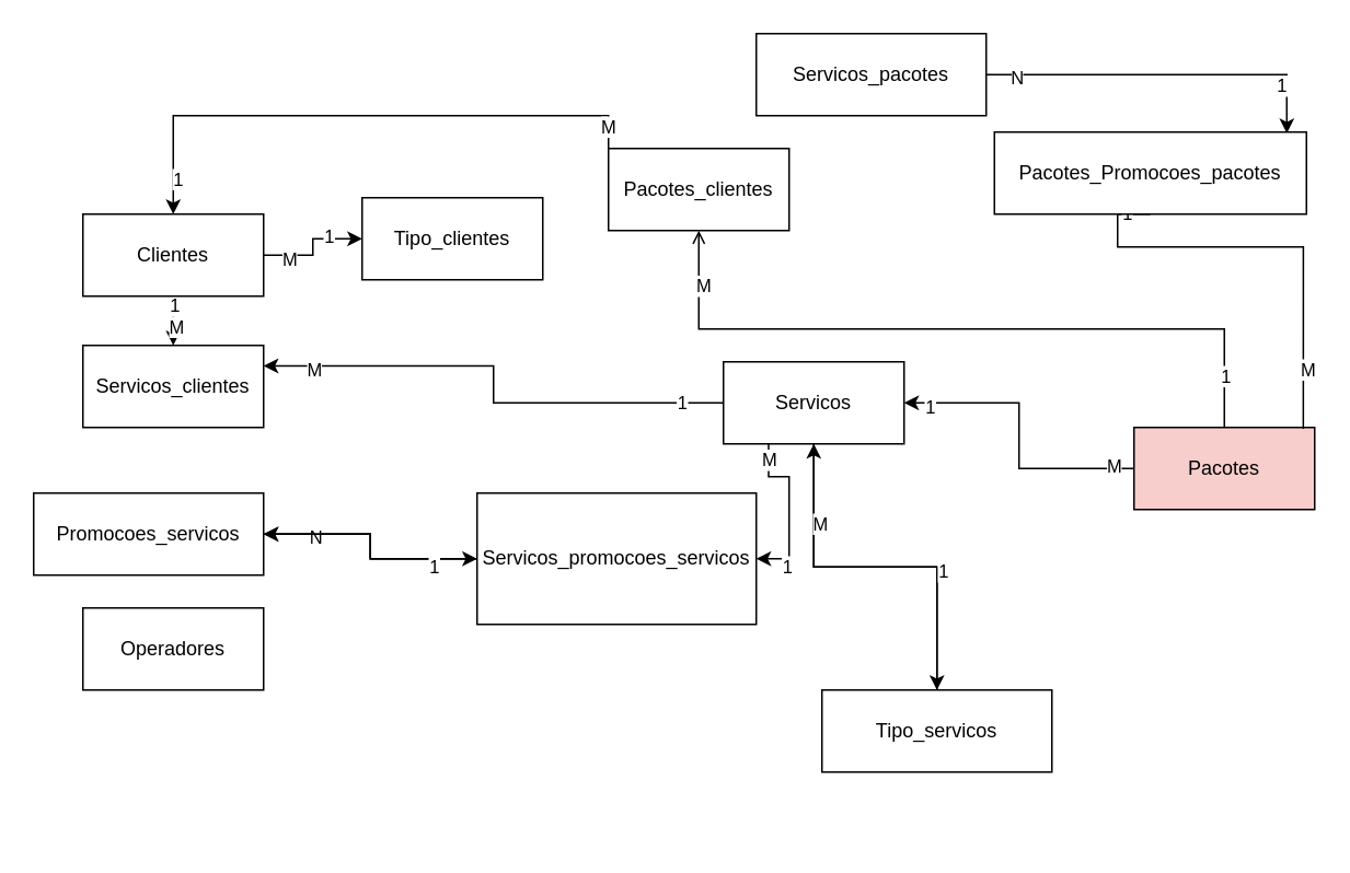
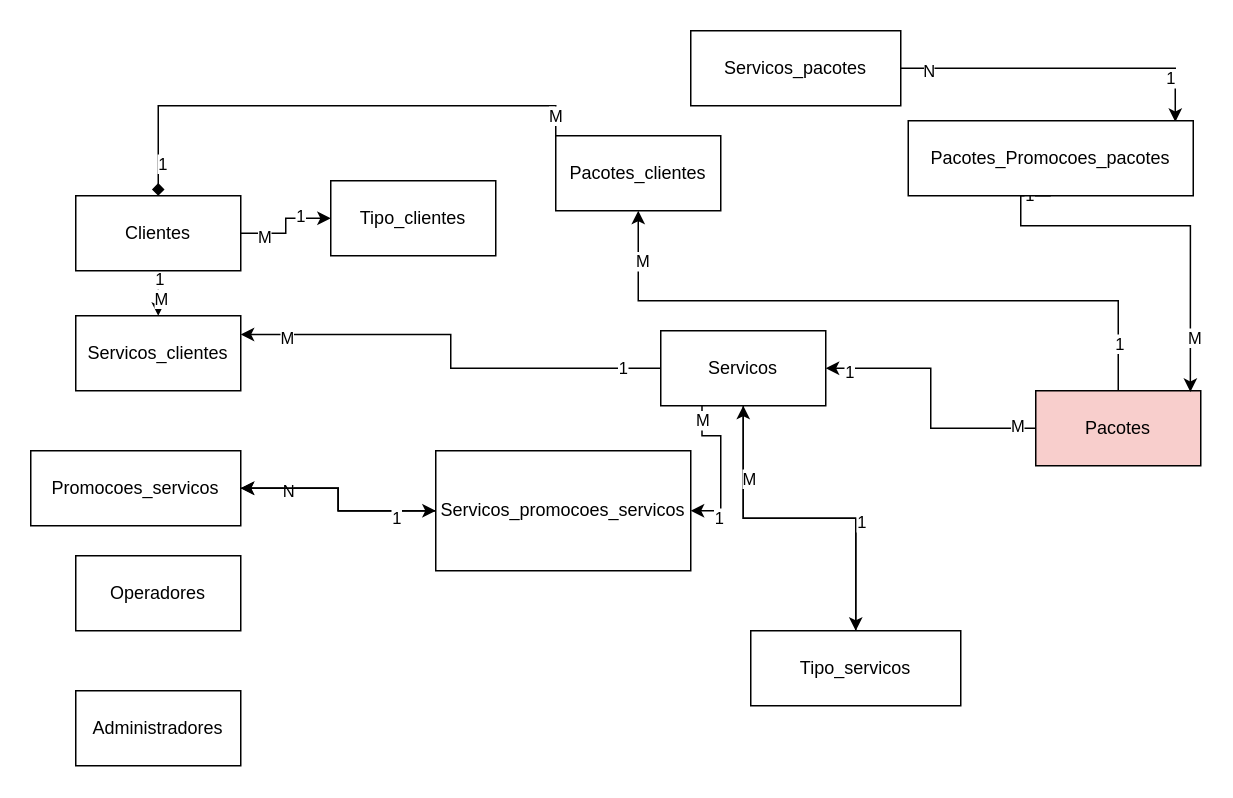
  <mxCell id="0" />
  <mxCell id="1" parent="0" />
  <mxCell id="2" value="Operadores" style="html=1;whiteSpace=wrap;" vertex="1" parent="1"><mxGeometry x="50" y="370" width="110" height="50" as="geometry" /></mxCell>
- <mxCell id="4" style="edgeStyle=orthogonalEdgeStyle;rounded=0;orthogonalLoop=1;jettySize=auto;html=1;exitX=0.5;exitY=0;exitDx=0;exitDy=0;entryX=0.5;entryY=1;entryDx=0;entryDy=0;endArrow=open;" edge="1" parent="1" source="10" target="39"><mxGeometry relative="1" as="geometry" /></mxCell>
+ <mxCell id="3" value="Administradores" style="html=1;whiteSpace=wrap;" vertex="1" parent="1"><mxGeometry x="50" y="460" width="110" height="50" as="geometry" /></mxCell>
+ <mxCell id="4" style="edgeStyle=orthogonalEdgeStyle;rounded=0;orthogonalLoop=1;jettySize=auto;html=1;exitX=0.5;exitY=0;exitDx=0;exitDy=0;entryX=0.5;entryY=1;entryDx=0;entryDy=0;" edge="1" parent="1" source="10" target="39"><mxGeometry relative="1" as="geometry" /></mxCell>
  <mxCell id="5" value="1" style="edgeLabel;html=1;align=center;verticalAlign=middle;resizable=0;points=[];" vertex="1" connectable="0" parent="4"><mxGeometry x="-0.849" relative="1" as="geometry"><mxPoint y="1" as="offset" /></mxGeometry></mxCell>
  <mxCell id="6" value="M" style="edgeLabel;html=1;align=center;verticalAlign=middle;resizable=0;points=[];" vertex="1" connectable="0" parent="4"><mxGeometry x="0.855" y="-2" relative="1" as="geometry"><mxPoint y="1" as="offset" /></mxGeometry></mxCell>
  <mxCell id="7" style="edgeStyle=orthogonalEdgeStyle;rounded=0;orthogonalLoop=1;jettySize=auto;html=1;exitX=0;exitY=0.5;exitDx=0;exitDy=0;entryX=1;entryY=0.5;entryDx=0;entryDy=0;" edge="1" parent="1" source="10" target="34"><mxGeometry relative="1" as="geometry" /></mxCell>
  <mxCell id="8" value="M" style="edgeLabel;html=1;align=center;verticalAlign=middle;resizable=0;points=[];" vertex="1" connectable="0" parent="7"><mxGeometry x="-0.855" y="-2" relative="1" as="geometry"><mxPoint as="offset" /></mxGeometry></mxCell>
  <mxCell id="9" value="1" style="edgeLabel;html=1;align=center;verticalAlign=middle;resizable=0;points=[];" vertex="1" connectable="0" parent="7"><mxGeometry x="0.83" y="2" relative="1" as="geometry"><mxPoint as="offset" /></mxGeometry></mxCell>
  <mxCell id="10" value="Pacotes" style="html=1;whiteSpace=wrap;fillColor=#f8cecc;" vertex="1" parent="1"><mxGeometry x="690" y="260" width="110" height="50" as="geometry" /></mxCell>
  <mxCell id="11" value="" style="edgeStyle=orthogonalEdgeStyle;rounded=0;orthogonalLoop=1;jettySize=auto;html=1;" edge="1" parent="1" source="12" target="34"><mxGeometry relative="1" as="geometry" /></mxCell>
  <mxCell id="12" value="Tipo_servicos" style="html=1;whiteSpace=wrap;" vertex="1" parent="1"><mxGeometry x="500" y="420" width="140" height="50" as="geometry" /></mxCell>
- <mxCell id="13" style="edgeStyle=orthogonalEdgeStyle;rounded=0;orthogonalLoop=1;jettySize=auto;html=1;exitX=0.5;exitY=1;exitDx=0;exitDy=0;entryX=0.937;entryY=0.016;entryDx=0;entryDy=0;entryPerimeter=0;endArrow=none;" edge="1" parent="1" source="46" target="10"><mxGeometry relative="1" as="geometry"><Array as="points"><mxPoint x="680" y="150" /><mxPoint x="793" y="150" /></Array></mxGeometry></mxCell>
+ <mxCell id="13" style="edgeStyle=orthogonalEdgeStyle;rounded=0;orthogonalLoop=1;jettySize=auto;html=1;exitX=0.5;exitY=1;exitDx=0;exitDy=0;entryX=0.937;entryY=0.016;entryDx=0;entryDy=0;entryPerimeter=0;" edge="1" parent="1" source="46" target="10"><mxGeometry relative="1" as="geometry"><Array as="points"><mxPoint x="680" y="150" /><mxPoint x="793" y="150" /></Array></mxGeometry></mxCell>
  <mxCell id="14" value="M" style="edgeLabel;html=1;align=center;verticalAlign=middle;resizable=0;points=[];" vertex="1" connectable="0" parent="13"><mxGeometry x="0.726" y="2" relative="1" as="geometry"><mxPoint as="offset" /></mxGeometry></mxCell>
  <mxCell id="15" value="1" style="edgeLabel;html=1;align=center;verticalAlign=middle;resizable=0;points=[];" vertex="1" connectable="0" parent="13"><mxGeometry x="-0.886" y="-1" relative="1" as="geometry"><mxPoint as="offset" /></mxGeometry></mxCell>
  <mxCell id="16" value="Servicos_pacotes" style="html=1;whiteSpace=wrap;" vertex="1" parent="1"><mxGeometry x="460" y="20" width="140" height="50" as="geometry" /></mxCell>
  <mxCell id="17" style="edgeStyle=orthogonalEdgeStyle;rounded=0;orthogonalLoop=1;jettySize=auto;html=1;exitX=1;exitY=0.5;exitDx=0;exitDy=0;" edge="1" parent="1" source="23" target="24"><mxGeometry relative="1" as="geometry" /></mxCell>
  <mxCell id="18" value="M" style="edgeLabel;html=1;align=center;verticalAlign=middle;resizable=0;points=[];" vertex="1" connectable="0" parent="17"><mxGeometry x="-0.564" y="-2" relative="1" as="geometry"><mxPoint as="offset" /></mxGeometry></mxCell>
  <mxCell id="19" value="1" style="edgeLabel;html=1;align=center;verticalAlign=middle;resizable=0;points=[];" vertex="1" connectable="0" parent="17"><mxGeometry x="0.406" y="2" relative="1" as="geometry"><mxPoint as="offset" /></mxGeometry></mxCell>
  <mxCell id="20" style="edgeStyle=orthogonalEdgeStyle;rounded=0;orthogonalLoop=1;jettySize=auto;html=1;exitX=0.5;exitY=1;exitDx=0;exitDy=0;entryX=0.5;entryY=0;entryDx=0;entryDy=0;" edge="1" parent="1" source="23" target="35"><mxGeometry relative="1" as="geometry" /></mxCell>
  <mxCell id="21" value="1" style="edgeLabel;html=1;align=center;verticalAlign=middle;resizable=0;points=[];" vertex="1" connectable="0" parent="20"><mxGeometry x="-0.676" relative="1" as="geometry"><mxPoint as="offset" /></mxGeometry></mxCell>
  <mxCell id="22" value="M" style="edgeLabel;html=1;align=center;verticalAlign=middle;resizable=0;points=[];" vertex="1" connectable="0" parent="20"><mxGeometry x="0.22" y="1" relative="1" as="geometry"><mxPoint as="offset" /></mxGeometry></mxCell>
  <mxCell id="23" value="Clientes" style="html=1;whiteSpace=wrap;" vertex="1" parent="1"><mxGeometry x="50" y="130" width="110" height="50" as="geometry" /></mxCell>
  <mxCell id="24" value="Tipo_clientes" style="html=1;whiteSpace=wrap;" vertex="1" parent="1"><mxGeometry x="220" y="120" width="110" height="50" as="geometry" /></mxCell>
  <mxCell id="25" style="edgeStyle=orthogonalEdgeStyle;rounded=0;orthogonalLoop=1;jettySize=auto;html=1;exitX=0;exitY=0.5;exitDx=0;exitDy=0;entryX=1;entryY=0.25;entryDx=0;entryDy=0;" edge="1" parent="1" source="34" target="35"><mxGeometry relative="1" as="geometry" /></mxCell>
  <mxCell id="26" value="1" style="edgeLabel;html=1;align=center;verticalAlign=middle;resizable=0;points=[];" vertex="1" connectable="0" parent="25"><mxGeometry x="-0.829" y="-1" relative="1" as="geometry"><mxPoint as="offset" /></mxGeometry></mxCell>
  <mxCell id="27" value="M" style="edgeLabel;html=1;align=center;verticalAlign=middle;resizable=0;points=[];" vertex="1" connectable="0" parent="25"><mxGeometry x="0.808" y="2" relative="1" as="geometry"><mxPoint x="1" as="offset" /></mxGeometry></mxCell>
  <mxCell id="28" style="edgeStyle=orthogonalEdgeStyle;rounded=0;orthogonalLoop=1;jettySize=auto;html=1;exitX=0.5;exitY=1;exitDx=0;exitDy=0;" edge="1" parent="1" source="34" target="12"><mxGeometry relative="1" as="geometry" /></mxCell>
  <mxCell id="29" value="M" style="edgeLabel;html=1;align=center;verticalAlign=middle;resizable=0;points=[];" vertex="1" connectable="0" parent="28"><mxGeometry x="-0.575" y="3" relative="1" as="geometry"><mxPoint as="offset" /></mxGeometry></mxCell>
  <mxCell id="30" value="1" style="edgeLabel;html=1;align=center;verticalAlign=middle;resizable=0;points=[];" vertex="1" connectable="0" parent="28"><mxGeometry x="0.351" y="3" relative="1" as="geometry"><mxPoint as="offset" /></mxGeometry></mxCell>
  <mxCell id="31" style="edgeStyle=orthogonalEdgeStyle;rounded=0;orthogonalLoop=1;jettySize=auto;html=1;exitX=0.25;exitY=1;exitDx=0;exitDy=0;entryX=1;entryY=0.5;entryDx=0;entryDy=0;" edge="1" parent="1" source="34" target="50"><mxGeometry relative="1" as="geometry" /></mxCell>
  <mxCell id="32" value="M" style="edgeLabel;html=1;align=center;verticalAlign=middle;resizable=0;points=[];" vertex="1" connectable="0" parent="31"><mxGeometry x="-0.826" relative="1" as="geometry"><mxPoint as="offset" /></mxGeometry></mxCell>
  <mxCell id="33" value="1" style="edgeLabel;html=1;align=center;verticalAlign=middle;resizable=0;points=[];" vertex="1" connectable="0" parent="31"><mxGeometry x="0.636" y="4" relative="1" as="geometry"><mxPoint as="offset" /></mxGeometry></mxCell>
  <mxCell id="34" value="Servicos" style="html=1;whiteSpace=wrap;" vertex="1" parent="1"><mxGeometry x="440" y="220" width="110" height="50" as="geometry" /></mxCell>
  <mxCell id="35" value="Servicos_clientes" style="html=1;whiteSpace=wrap;" vertex="1" parent="1"><mxGeometry x="50" y="210" width="110" height="50" as="geometry" /></mxCell>
- <mxCell id="36" style="edgeStyle=orthogonalEdgeStyle;rounded=0;orthogonalLoop=1;jettySize=auto;html=1;exitX=0;exitY=0;exitDx=0;exitDy=0;entryX=0.5;entryY=0;entryDx=0;entryDy=0;" edge="1" parent="1" source="39" target="23"><mxGeometry relative="1" as="geometry" /></mxCell>
+ <mxCell id="36" style="edgeStyle=orthogonalEdgeStyle;rounded=0;orthogonalLoop=1;jettySize=auto;html=1;exitX=0;exitY=0;exitDx=0;exitDy=0;entryX=0.5;entryY=0;entryDx=0;entryDy=0;endArrow=diamond;" edge="1" parent="1" source="39" target="23"><mxGeometry relative="1" as="geometry" /></mxCell>
  <mxCell id="37" value="1" style="edgeLabel;html=1;align=center;verticalAlign=middle;resizable=0;points=[];" vertex="1" connectable="0" parent="36"><mxGeometry x="0.875" y="2" relative="1" as="geometry"><mxPoint as="offset" /></mxGeometry></mxCell>
  <mxCell id="38" value="M" style="edgeLabel;html=1;align=center;verticalAlign=middle;resizable=0;points=[];" vertex="1" connectable="0" parent="36"><mxGeometry x="-0.914" y="1" relative="1" as="geometry"><mxPoint y="1" as="offset" /></mxGeometry></mxCell>
  <mxCell id="39" value="Pacotes_clientes" style="html=1;whiteSpace=wrap;" vertex="1" parent="1"><mxGeometry x="370" y="90" width="110" height="50" as="geometry" /></mxCell>
  <mxCell id="40" style="edgeStyle=orthogonalEdgeStyle;rounded=0;orthogonalLoop=1;jettySize=auto;html=1;exitX=1;exitY=0.5;exitDx=0;exitDy=0;entryX=0;entryY=0.5;entryDx=0;entryDy=0;" edge="1" parent="1" source="42" target="50"><mxGeometry relative="1" as="geometry"><mxPoint x="470" y="280" as="targetPoint" /></mxGeometry></mxCell>
  <mxCell id="41" value="N" style="edgeLabel;html=1;align=center;verticalAlign=middle;resizable=0;points=[];" vertex="1" connectable="0" parent="40"><mxGeometry x="-0.575" y="-1" relative="1" as="geometry"><mxPoint as="offset" /></mxGeometry></mxCell>
  <mxCell id="42" value="Promocoes_servicos" style="html=1;whiteSpace=wrap;" vertex="1" parent="1"><mxGeometry x="20" y="300" width="140" height="50" as="geometry" /></mxCell>
  <mxCell id="43" value="" style="edgeStyle=orthogonalEdgeStyle;rounded=0;orthogonalLoop=1;jettySize=auto;html=1;exitX=1;exitY=0.5;exitDx=0;exitDy=0;entryX=0.937;entryY=0.016;entryDx=0;entryDy=0;entryPerimeter=0;" edge="1" parent="1" source="16" target="46"><mxGeometry relative="1" as="geometry"><mxPoint x="720" y="0" as="sourcePoint" /><mxPoint x="793" y="261" as="targetPoint" /><Array as="points" /></mxGeometry></mxCell>
  <mxCell id="44" value="N" style="edgeLabel;html=1;align=center;verticalAlign=middle;resizable=0;points=[];" vertex="1" connectable="0" parent="43"><mxGeometry x="-0.834" y="-1" relative="1" as="geometry"><mxPoint as="offset" /></mxGeometry></mxCell>
  <mxCell id="45" value="1" style="edgeLabel;html=1;align=center;verticalAlign=middle;resizable=0;points=[];" vertex="1" connectable="0" parent="43"><mxGeometry x="0.725" y="-4" relative="1" as="geometry"><mxPoint as="offset" /></mxGeometry></mxCell>
  <mxCell id="46" value="Pacotes_Promocoes_pacotes" style="html=1;whiteSpace=wrap;" vertex="1" parent="1"><mxGeometry x="605" y="80" width="190" height="50" as="geometry" /></mxCell>
  <mxCell id="47" value="" style="edgeStyle=orthogonalEdgeStyle;rounded=0;orthogonalLoop=1;jettySize=auto;html=1;" edge="1" parent="1" source="50" target="42"><mxGeometry relative="1" as="geometry" /></mxCell>
  <mxCell id="48" value="" style="edgeStyle=orthogonalEdgeStyle;rounded=0;orthogonalLoop=1;jettySize=auto;html=1;" edge="1" parent="1" source="50" target="42"><mxGeometry relative="1" as="geometry" /></mxCell>
  <mxCell id="49" value="1" style="edgeLabel;html=1;align=center;verticalAlign=middle;resizable=0;points=[];" vertex="1" connectable="0" parent="48"><mxGeometry x="-0.631" y="4" relative="1" as="geometry"><mxPoint as="offset" /></mxGeometry></mxCell>
  <mxCell id="50" value="Servicos_promocoes_servicos" style="html=1;whiteSpace=wrap;" vertex="1" parent="1"><mxGeometry x="290" y="300" width="170" height="80" as="geometry" /></mxCell>
